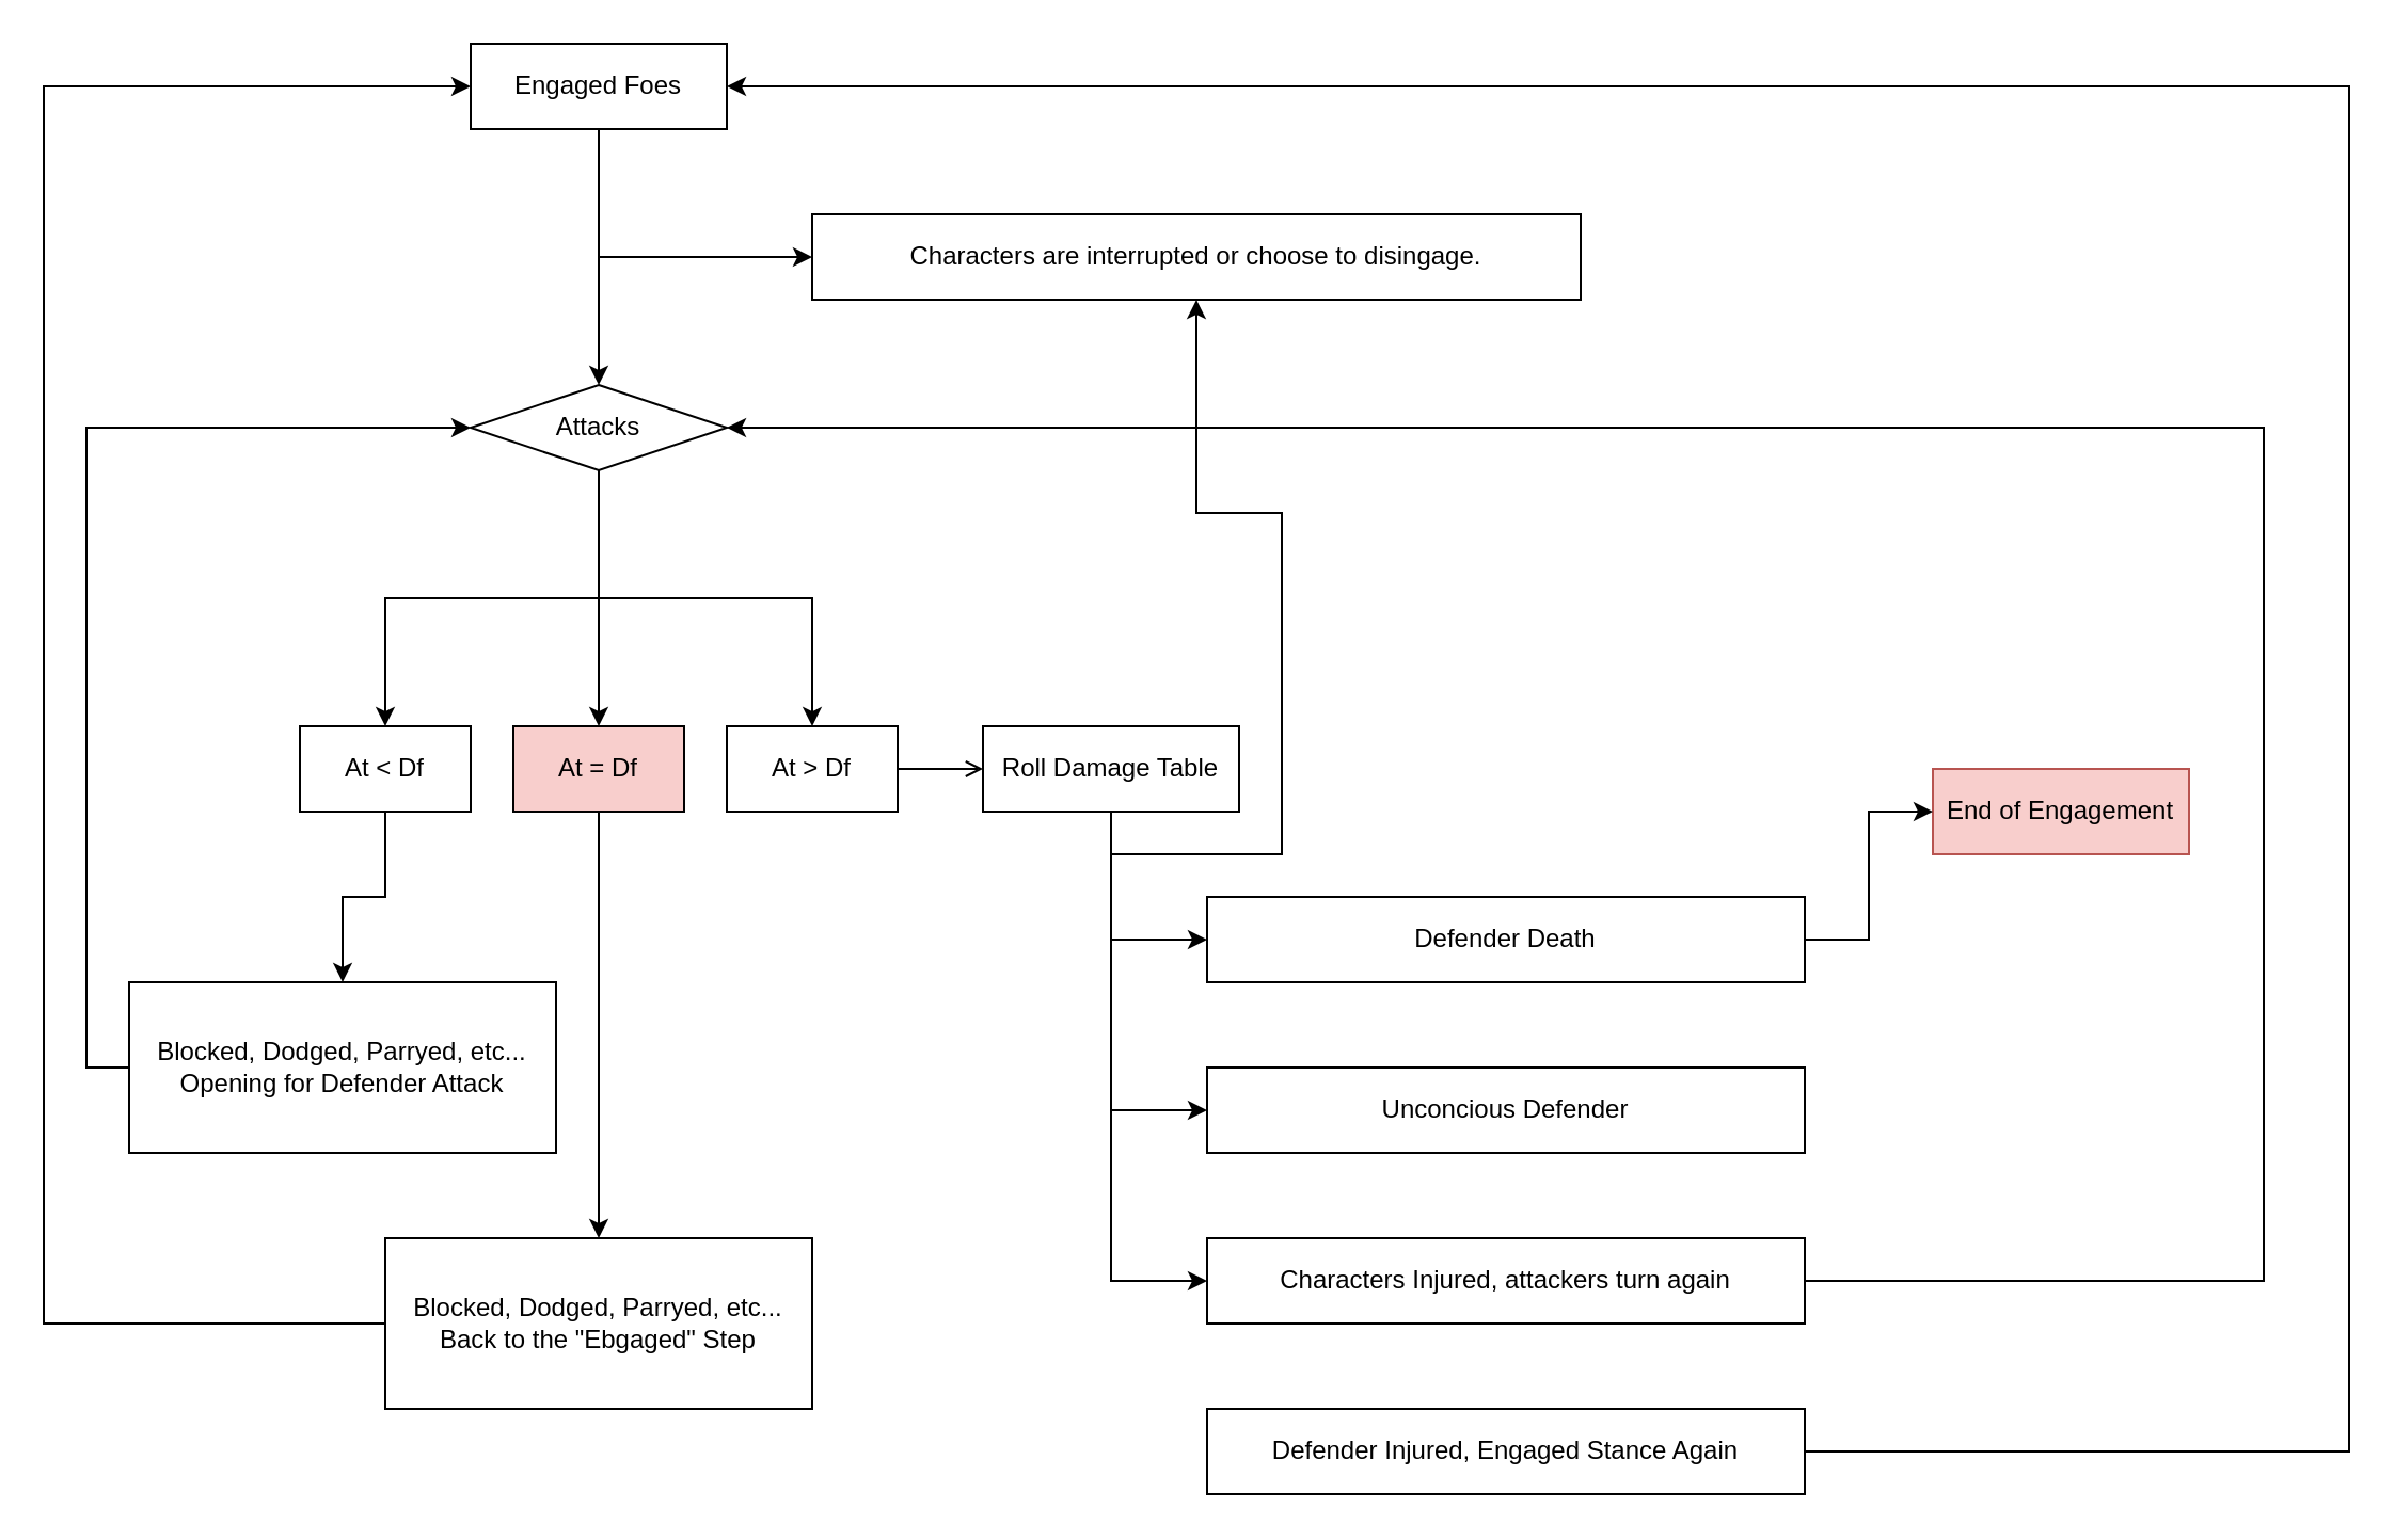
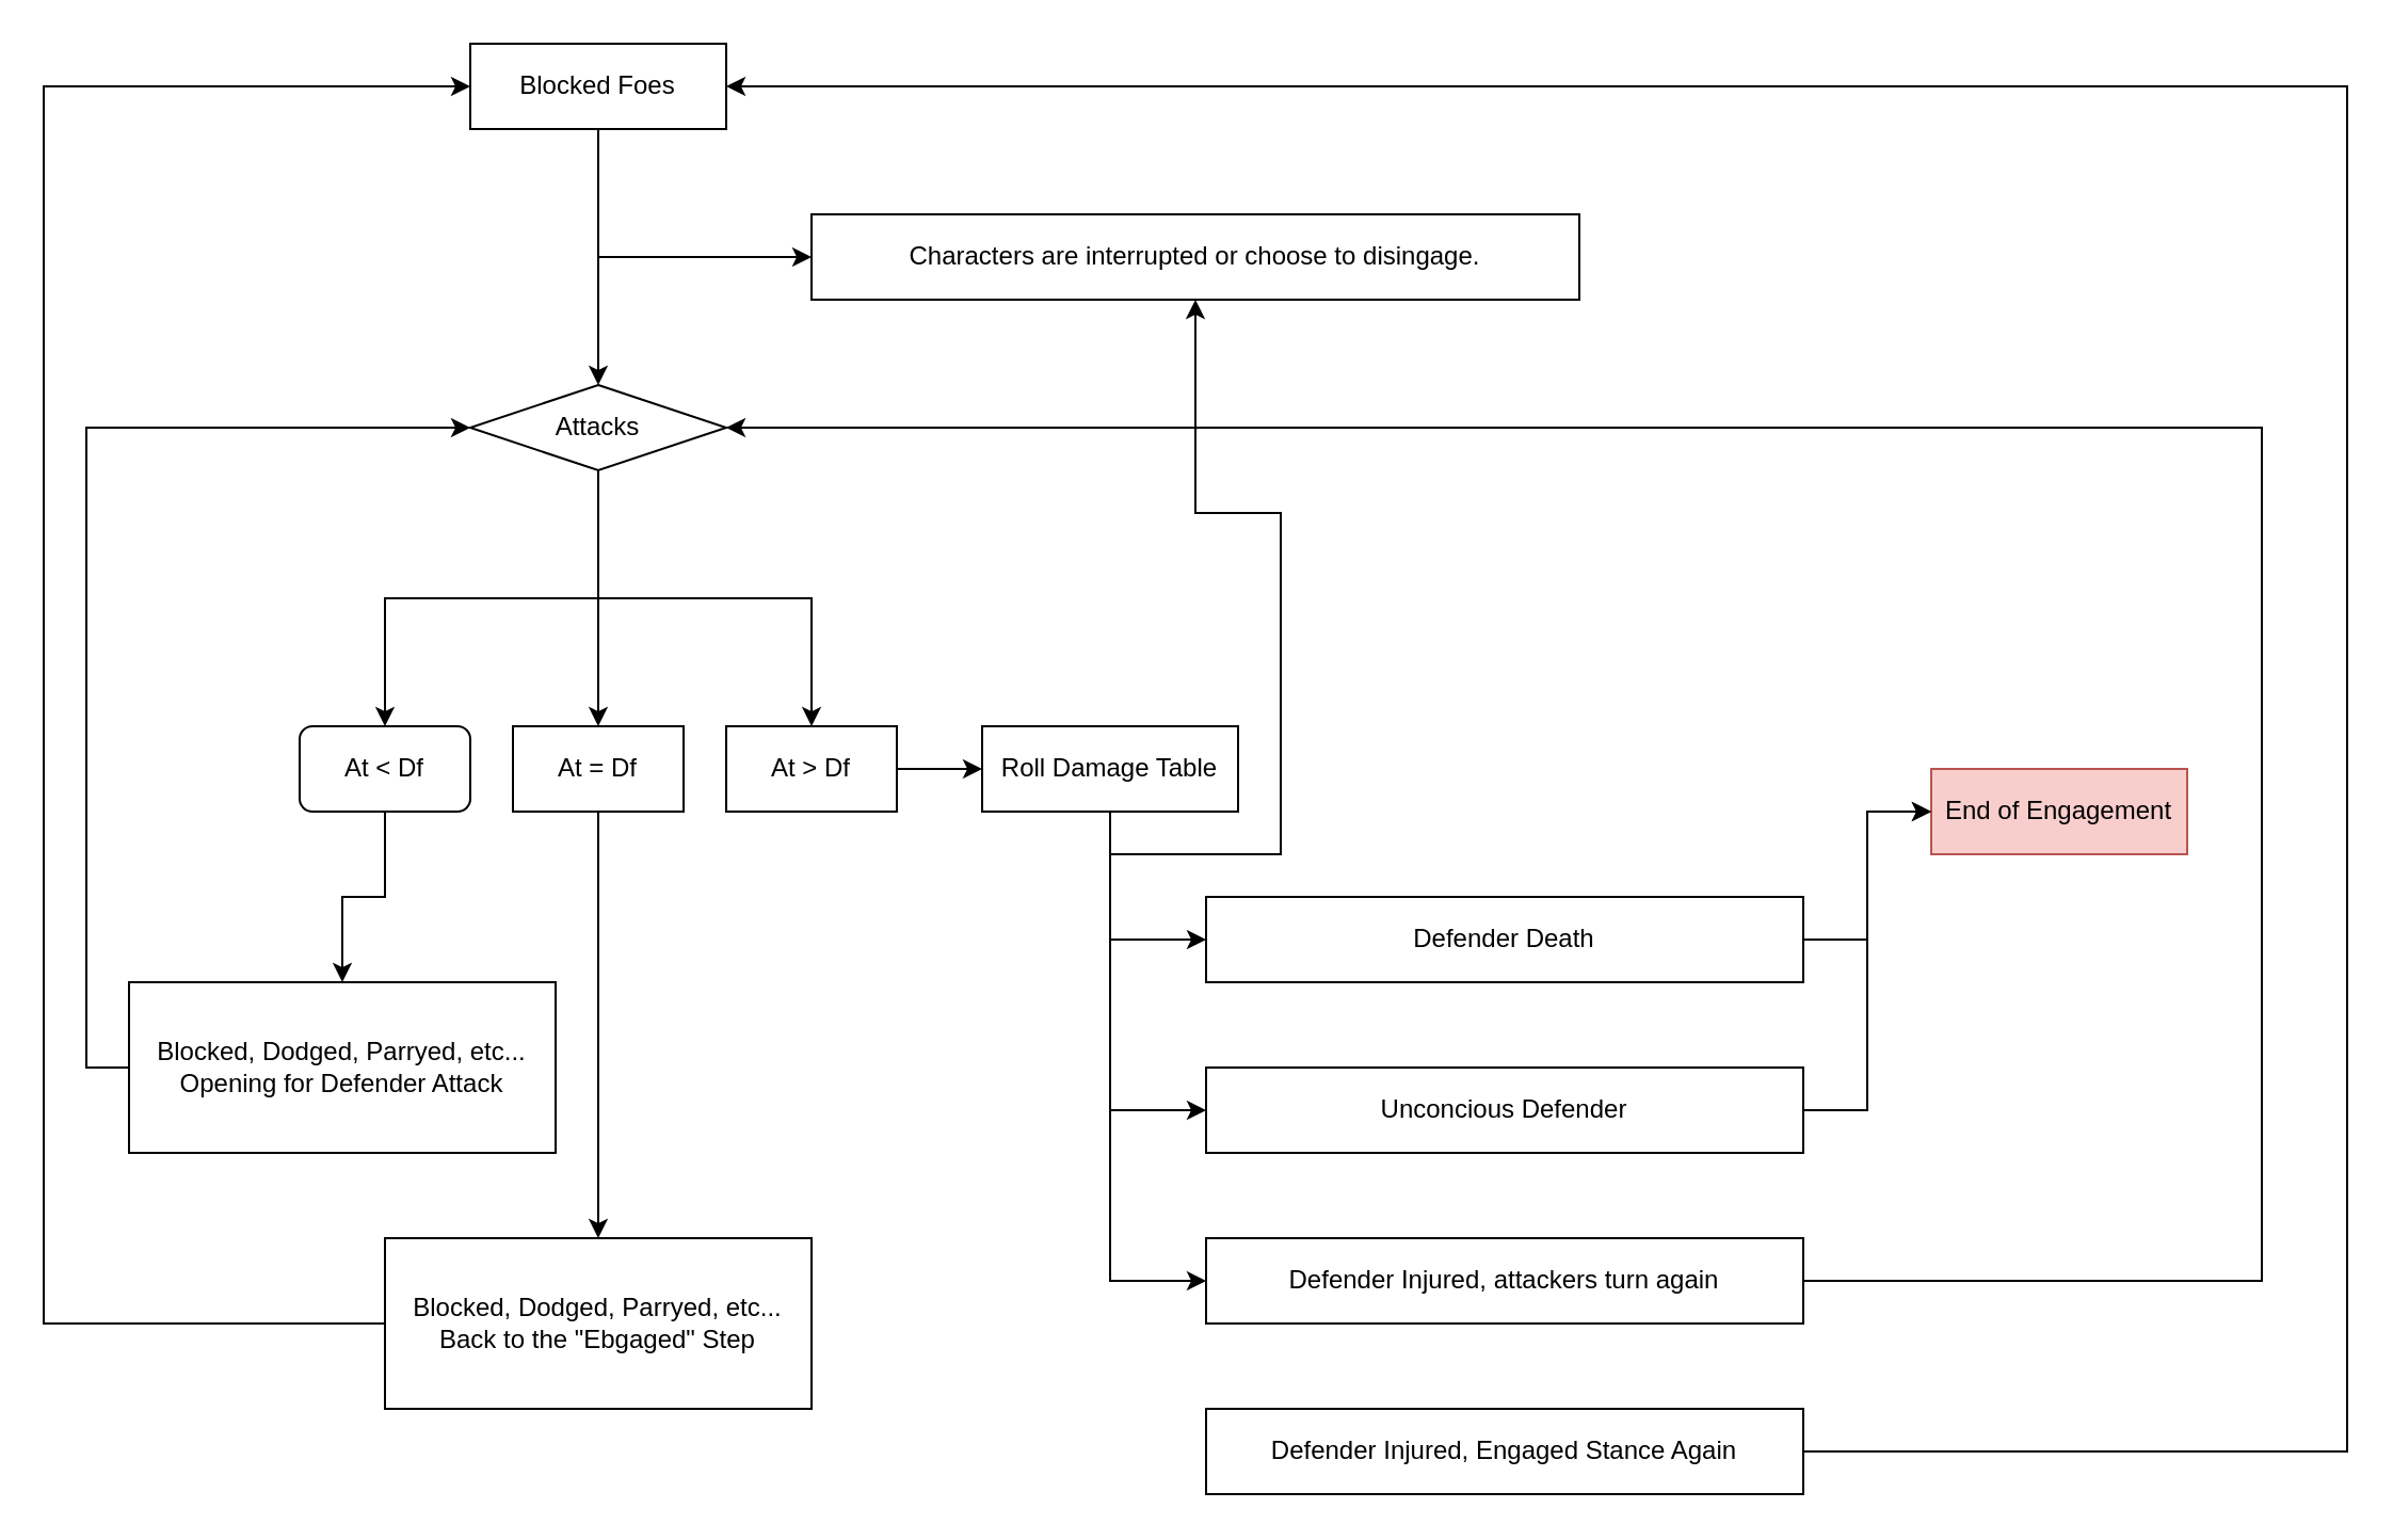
  <mxCell id="0" />
  <mxCell id="1" parent="0" />
  <mxCell id="2" style="edgeStyle=orthogonalEdgeStyle;rounded=0;orthogonalLoop=1;jettySize=auto;html=1;exitX=0.5;exitY=1;exitDx=0;exitDy=0;entryX=0.5;entryY=0;entryDx=0;entryDy=0;" edge="1" parent="1" source="4" target="8"><mxGeometry relative="1" as="geometry" /></mxCell>
  <mxCell id="3" style="edgeStyle=orthogonalEdgeStyle;rounded=0;orthogonalLoop=1;jettySize=auto;html=1;exitX=0.5;exitY=1;exitDx=0;exitDy=0;entryX=0;entryY=0.5;entryDx=0;entryDy=0;" edge="1" parent="1" source="4" target="36"><mxGeometry relative="1" as="geometry" /></mxCell>
- <mxCell id="4" value="Engaged Foes" style="rounded=0;whiteSpace=wrap;html=1;" vertex="1" parent="1"><mxGeometry x="220" y="20" width="120" height="40" as="geometry" /></mxCell>
+ <mxCell id="4" value="Blocked Foes" style="rounded=0;whiteSpace=wrap;html=1;" vertex="1" parent="1"><mxGeometry x="220" y="20" width="120" height="40" as="geometry" /></mxCell>
  <mxCell id="5" style="edgeStyle=orthogonalEdgeStyle;rounded=0;orthogonalLoop=1;jettySize=auto;html=1;exitX=0.5;exitY=1;exitDx=0;exitDy=0;entryX=0.5;entryY=0;entryDx=0;entryDy=0;" edge="1" parent="1" source="8" target="10"><mxGeometry relative="1" as="geometry" /></mxCell>
  <mxCell id="6" style="edgeStyle=orthogonalEdgeStyle;rounded=0;orthogonalLoop=1;jettySize=auto;html=1;exitX=0.5;exitY=1;exitDx=0;exitDy=0;entryX=0.5;entryY=0;entryDx=0;entryDy=0;" edge="1" parent="1" source="8" target="12"><mxGeometry relative="1" as="geometry" /></mxCell>
  <mxCell id="7" style="edgeStyle=orthogonalEdgeStyle;rounded=0;orthogonalLoop=1;jettySize=auto;html=1;exitX=0.5;exitY=1;exitDx=0;exitDy=0;entryX=0.5;entryY=0;entryDx=0;entryDy=0;" edge="1" parent="1" source="8" target="14"><mxGeometry relative="1" as="geometry" /></mxCell>
  <mxCell id="8" value="Attacks" style="rhombus;whiteSpace=wrap;html=1;" vertex="1" parent="1"><mxGeometry x="220" y="180" width="120" height="40" as="geometry" /></mxCell>
  <mxCell id="9" style="edgeStyle=orthogonalEdgeStyle;rounded=0;orthogonalLoop=1;jettySize=auto;html=1;exitX=0.5;exitY=1;exitDx=0;exitDy=0;entryX=0.5;entryY=0;entryDx=0;entryDy=0;" edge="1" parent="1" source="10" target="16"><mxGeometry relative="1" as="geometry" /></mxCell>
- <mxCell id="10" value="At = Df" style="rounded=0;whiteSpace=wrap;html=1;fillColor=#f8cecc;" vertex="1" parent="1"><mxGeometry x="240" y="340" width="80" height="40" as="geometry" /></mxCell>
- <mxCell id="11" style="edgeStyle=orthogonalEdgeStyle;rounded=0;orthogonalLoop=1;jettySize=auto;html=1;exitX=1;exitY=0.5;exitDx=0;exitDy=0;entryX=0;entryY=0.5;entryDx=0;entryDy=0;endArrow=open;" edge="1" parent="1" source="12" target="24"><mxGeometry relative="1" as="geometry" /></mxCell>
+ <mxCell id="10" value="At = Df" style="rounded=0;whiteSpace=wrap;html=1;" vertex="1" parent="1"><mxGeometry x="240" y="340" width="80" height="40" as="geometry" /></mxCell>
+ <mxCell id="11" style="edgeStyle=orthogonalEdgeStyle;rounded=0;orthogonalLoop=1;jettySize=auto;html=1;exitX=1;exitY=0.5;exitDx=0;exitDy=0;entryX=0;entryY=0.5;entryDx=0;entryDy=0;" edge="1" parent="1" source="12" target="24"><mxGeometry relative="1" as="geometry" /></mxCell>
  <mxCell id="12" value="At &amp;gt; Df" style="rounded=0;whiteSpace=wrap;html=1;" vertex="1" parent="1"><mxGeometry x="340" y="340" width="80" height="40" as="geometry" /></mxCell>
  <mxCell id="13" style="edgeStyle=orthogonalEdgeStyle;rounded=0;orthogonalLoop=1;jettySize=auto;html=1;exitX=0.5;exitY=1;exitDx=0;exitDy=0;" edge="1" parent="1" source="14" target="18"><mxGeometry relative="1" as="geometry" /></mxCell>
- <mxCell id="14" value="At &amp;lt; Df" style="rounded=0;whiteSpace=wrap;html=1;" vertex="1" parent="1"><mxGeometry x="140" y="340" width="80" height="40" as="geometry" /></mxCell>
+ <mxCell id="14" value="At &amp;lt; Df" style="whiteSpace=wrap;html=1;rounded=1;" vertex="1" parent="1"><mxGeometry x="140" y="340" width="80" height="40" as="geometry" /></mxCell>
  <mxCell id="15" style="edgeStyle=orthogonalEdgeStyle;rounded=0;orthogonalLoop=1;jettySize=auto;html=1;exitX=0;exitY=0.5;exitDx=0;exitDy=0;entryX=0;entryY=0.5;entryDx=0;entryDy=0;" edge="1" parent="1" source="16" target="4"><mxGeometry relative="1" as="geometry"><Array as="points"><mxPoint y="620" x="20" /><mxPoint y="40" x="20" /></Array></mxGeometry></mxCell>
  <mxCell id="16" value="Blocked, Dodged, Parryed, etc...&lt;br&gt;Back to the &quot;Ebgaged&quot; Step" style="rounded=0;whiteSpace=wrap;html=1;" vertex="1" parent="1"><mxGeometry x="180" y="580" width="200" height="80" as="geometry" /></mxCell>
  <mxCell id="17" style="edgeStyle=orthogonalEdgeStyle;rounded=0;orthogonalLoop=1;jettySize=auto;html=1;exitX=0;exitY=0.5;exitDx=0;exitDy=0;entryX=0;entryY=0.5;entryDx=0;entryDy=0;" edge="1" parent="1" source="18" target="8"><mxGeometry relative="1" as="geometry" /></mxCell>
  <mxCell id="18" value="Blocked, Dodged, Parryed, etc...&lt;br&gt;Opening for Defender Attack" style="rounded=0;whiteSpace=wrap;html=1;" vertex="1" parent="1"><mxGeometry x="60" y="460" width="200" height="80" as="geometry" /></mxCell>
  <mxCell id="19" value="" style="group" vertex="1" connectable="0" parent="1"><mxGeometry x="460" y="340" width="585" height="360" as="geometry" /></mxCell>
  <mxCell id="20" value="End of Engagement" style="rounded=0;whiteSpace=wrap;html=1;fillColor=#f8cecc;strokeColor=#b85450;" vertex="1" parent="19"><mxGeometry x="445" y="20" width="120" height="40" as="geometry" /></mxCell>
  <mxCell id="21" style="edgeStyle=orthogonalEdgeStyle;rounded=0;orthogonalLoop=1;jettySize=auto;html=1;exitX=1;exitY=0.5;exitDx=0;exitDy=0;entryX=0;entryY=0.5;entryDx=0;entryDy=0;" edge="1" parent="19" source="26" target="20"><mxGeometry relative="1" as="geometry" /></mxCell>
+ <mxCell id="22" style="edgeStyle=orthogonalEdgeStyle;rounded=0;orthogonalLoop=1;jettySize=auto;html=1;exitX=1;exitY=0.5;exitDx=0;exitDy=0;entryX=0;entryY=0.5;entryDx=0;entryDy=0;" edge="1" parent="19" source="28" target="20"><mxGeometry relative="1" as="geometry" /></mxCell>
  <mxCell id="23" value="" style="group" vertex="1" connectable="0" parent="19"><mxGeometry width="385" height="360" as="geometry" /></mxCell>
  <mxCell id="24" value="Roll Damage Table" style="rounded=0;whiteSpace=wrap;html=1;" vertex="1" parent="23"><mxGeometry width="120" height="40" as="geometry" /></mxCell>
  <mxCell id="25" value="" style="group" vertex="1" connectable="0" parent="23"><mxGeometry x="105" y="80" width="280" height="280" as="geometry" /></mxCell>
  <mxCell id="26" value="Defender Death" style="rounded=0;whiteSpace=wrap;html=1;" vertex="1" parent="25"><mxGeometry width="280" height="40" as="geometry" /></mxCell>
- <mxCell id="27" value="Characters Injured, attackers turn again" style="rounded=0;whiteSpace=wrap;html=1;" vertex="1" parent="25"><mxGeometry y="160" width="280" height="40" as="geometry" /></mxCell>
+ <mxCell id="27" value="Defender Injured, attackers turn again" style="rounded=0;whiteSpace=wrap;html=1;" vertex="1" parent="25"><mxGeometry y="160" width="280" height="40" as="geometry" /></mxCell>
  <mxCell id="28" value="Unconcious Defender" style="rounded=0;whiteSpace=wrap;html=1;" vertex="1" parent="25"><mxGeometry y="80" width="280" height="40" as="geometry" /></mxCell>
  <mxCell id="29" value="Defender Injured, Engaged Stance Again" style="rounded=0;whiteSpace=wrap;html=1;" vertex="1" parent="25"><mxGeometry y="240" width="280" height="40" as="geometry" /></mxCell>
  <mxCell id="30" style="edgeStyle=orthogonalEdgeStyle;rounded=0;orthogonalLoop=1;jettySize=auto;html=1;exitX=0.5;exitY=1;exitDx=0;exitDy=0;entryX=0;entryY=0.5;entryDx=0;entryDy=0;" edge="1" parent="23" source="24" target="26"><mxGeometry relative="1" as="geometry" /></mxCell>
  <mxCell id="31" style="edgeStyle=orthogonalEdgeStyle;rounded=0;orthogonalLoop=1;jettySize=auto;html=1;exitX=0.5;exitY=1;exitDx=0;exitDy=0;entryX=0;entryY=0.5;entryDx=0;entryDy=0;" edge="1" parent="23" source="24" target="27"><mxGeometry relative="1" as="geometry" /></mxCell>
  <mxCell id="32" style="edgeStyle=orthogonalEdgeStyle;rounded=0;orthogonalLoop=1;jettySize=auto;html=1;exitX=0.5;exitY=1;exitDx=0;exitDy=0;entryX=0;entryY=0.5;entryDx=0;entryDy=0;" edge="1" parent="23" source="24" target="28"><mxGeometry relative="1" as="geometry" /></mxCell>
  <mxCell id="33" style="edgeStyle=orthogonalEdgeStyle;rounded=0;orthogonalLoop=1;jettySize=auto;html=1;exitX=0.5;exitY=1;exitDx=0;exitDy=0;" edge="1" parent="23" source="24" target="36"><mxGeometry relative="1" as="geometry" /></mxCell>
  <mxCell id="34" style="edgeStyle=orthogonalEdgeStyle;rounded=0;orthogonalLoop=1;jettySize=auto;html=1;exitX=1;exitY=0.5;exitDx=0;exitDy=0;entryX=1;entryY=0.5;entryDx=0;entryDy=0;" edge="1" parent="1" source="29" target="4"><mxGeometry relative="1" as="geometry"><Array as="points"><mxPoint x="1100" y="680" /><mxPoint x="1100" y="40" /></Array></mxGeometry></mxCell>
  <mxCell id="35" style="edgeStyle=orthogonalEdgeStyle;rounded=0;orthogonalLoop=1;jettySize=auto;html=1;exitX=1;exitY=0.5;exitDx=0;exitDy=0;entryX=1;entryY=0.5;entryDx=0;entryDy=0;" edge="1" parent="1" source="27" target="8"><mxGeometry relative="1" as="geometry"><Array as="points"><mxPoint x="1060" y="600" /><mxPoint x="1060" y="200" /></Array></mxGeometry></mxCell>
  <mxCell id="36" value="Characters are interrupted or choose to disingage." style="rounded=0;whiteSpace=wrap;html=1;" vertex="1" parent="1"><mxGeometry x="380" y="100" width="360" height="40" as="geometry" /></mxCell>
